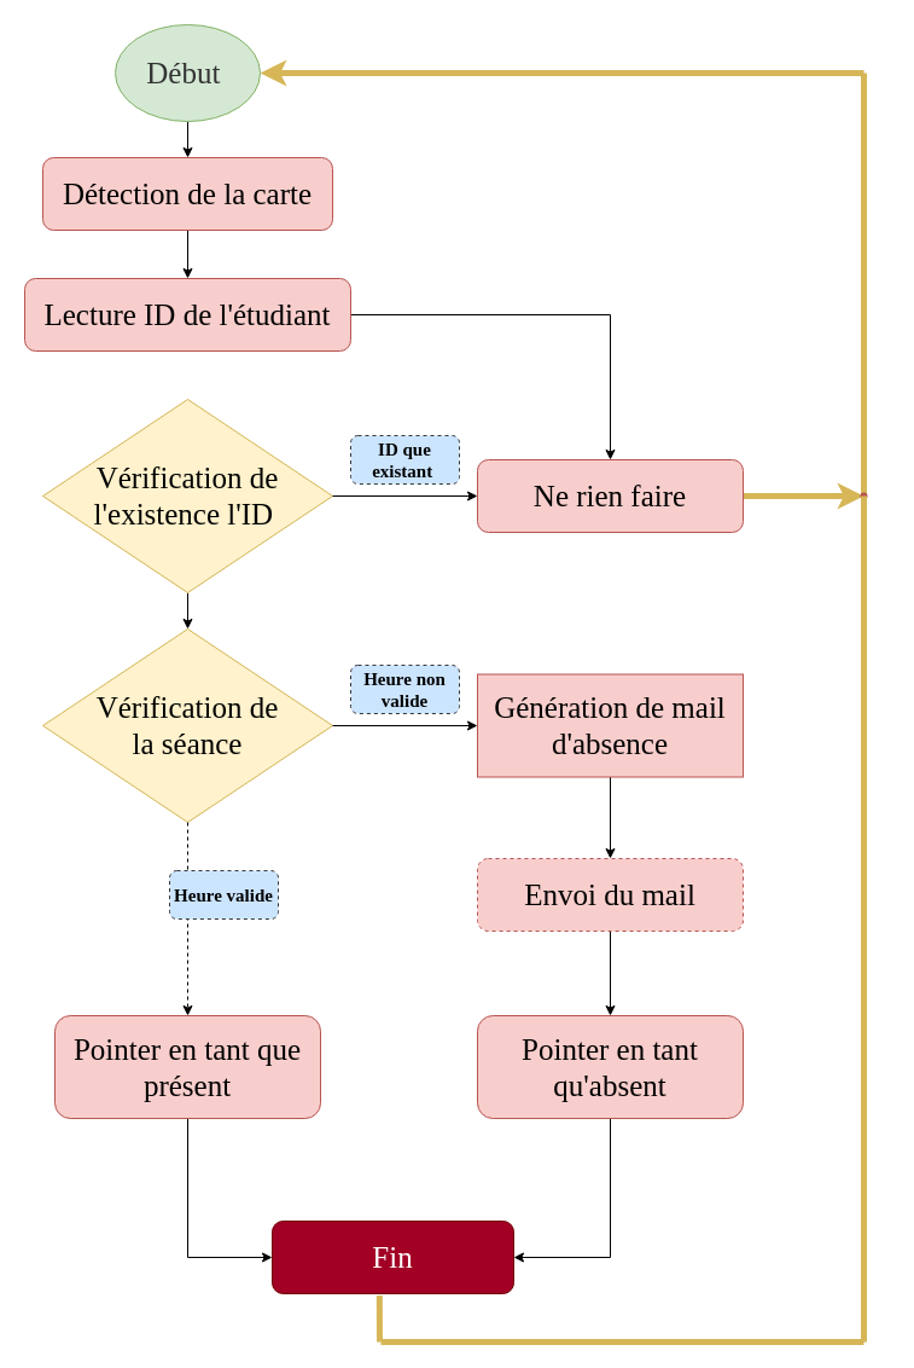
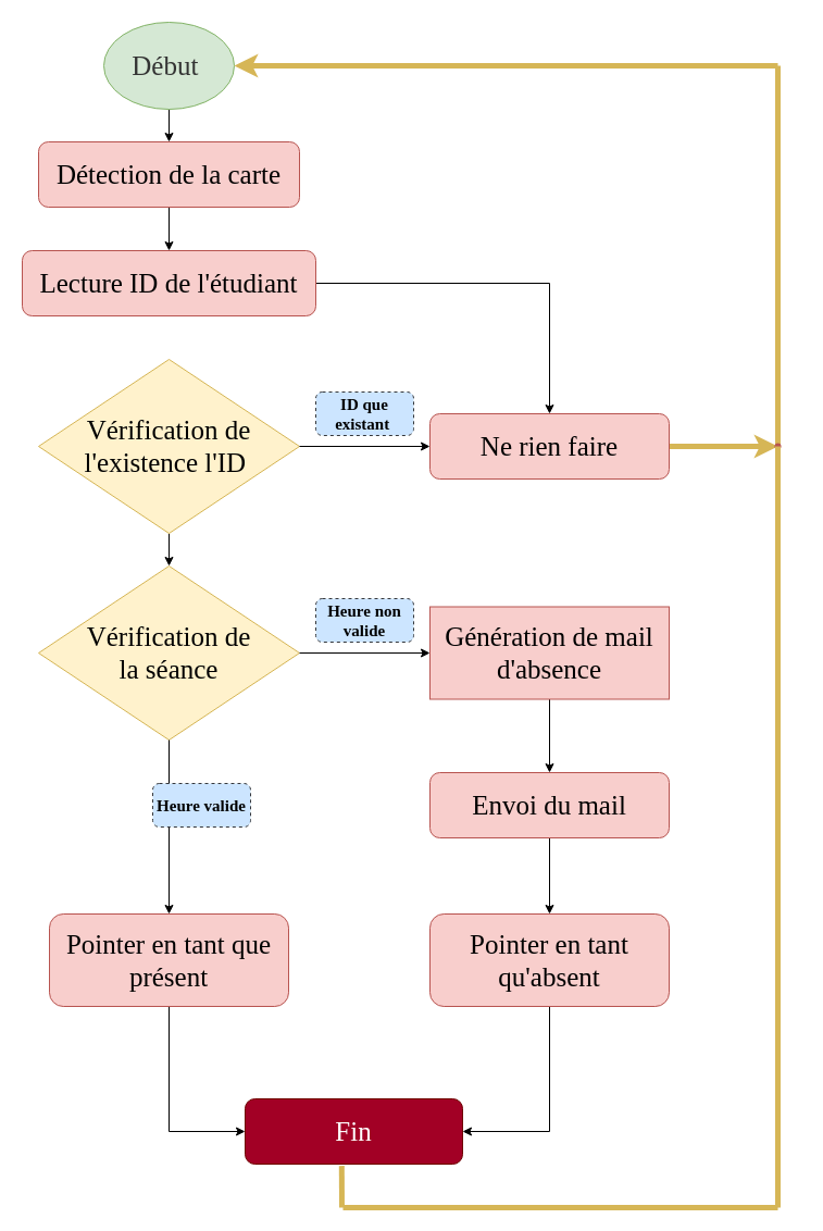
  <mxCell id="0" />
  <mxCell id="1" parent="0" />
  <mxCell id="2" value="" style="edgeStyle=orthogonalEdgeStyle;rounded=0;orthogonalLoop=1;jettySize=auto;html=1;fontFamily=Times New Roman;fontSize=25;fontColor=#333333;" edge="1" parent="1" source="3" target="5"><mxGeometry relative="1" as="geometry" /></mxCell>
  <mxCell id="3" value="&lt;font color=&quot;#333333&quot; style=&quot;font-size: 25px;&quot; face=&quot;Times New Roman&quot;&gt;Début&amp;nbsp;&lt;/font&gt;" style="ellipse;whiteSpace=wrap;html=1;fillColor=#d5e8d4;strokeColor=#82b366;" vertex="1" parent="1"><mxGeometry x="95" y="20" width="120" height="80" as="geometry" /></mxCell>
  <mxCell id="4" value="" style="edgeStyle=orthogonalEdgeStyle;rounded=0;orthogonalLoop=1;jettySize=auto;html=1;fontFamily=Times New Roman;fontSize=25;fontColor=#333333;" edge="1" parent="1" source="5" target="7"><mxGeometry relative="1" as="geometry" /></mxCell>
  <mxCell id="5" value="&lt;font style=&quot;font-size: 25px;&quot;&gt;Détection de la carte&lt;/font&gt;" style="rounded=1;whiteSpace=wrap;html=1;labelBorderColor=none;fontFamily=Times New Roman;fontSize=17;fillColor=#f8cecc;strokeColor=#b85450;" vertex="1" parent="1"><mxGeometry x="35" y="130" width="240" height="60" as="geometry" /></mxCell>
  <mxCell id="6" value="" style="edgeStyle=orthogonalEdgeStyle;rounded=0;orthogonalLoop=1;jettySize=auto;html=1;fontFamily=Times New Roman;fontSize=25;fontColor=#333333;" edge="1" parent="1" source="7" target="12"><mxGeometry relative="1" as="geometry" /></mxCell>
  <mxCell id="7" value="&lt;font style=&quot;font-size: 25px;&quot;&gt;Lecture ID de l'étudiant&lt;/font&gt;" style="rounded=1;whiteSpace=wrap;html=1;labelBorderColor=none;fontFamily=Times New Roman;fontSize=17;fillColor=#f8cecc;strokeColor=#b85450;" vertex="1" parent="1"><mxGeometry x="20" y="230" width="270" height="60" as="geometry" /></mxCell>
  <mxCell id="8" value="" style="edgeStyle=orthogonalEdgeStyle;rounded=0;orthogonalLoop=1;jettySize=auto;html=1;fontFamily=Times New Roman;fontSize=25;fontColor=#333333;" edge="1" parent="1" source="9" target="10"><mxGeometry relative="1" as="geometry" /></mxCell>
  <mxCell id="9" value="Vérification de l'existence l'ID&amp;nbsp;" style="rhombus;whiteSpace=wrap;html=1;labelBorderColor=none;fontFamily=Times New Roman;fontSize=25;fillColor=#fff2cc;strokeColor=#d6b656;" vertex="1" parent="1"><mxGeometry x="35" y="330" width="240" height="160" as="geometry" /></mxCell>
  <mxCell id="10" value="Vérification de &lt;br&gt;la séance" style="rhombus;whiteSpace=wrap;html=1;labelBorderColor=none;fontFamily=Times New Roman;fontSize=25;fillColor=#fff2cc;strokeColor=#d6b656;" vertex="1" parent="1"><mxGeometry x="35" y="520" width="240" height="160" as="geometry" /></mxCell>
  <mxCell id="11" value="" style="edgeStyle=orthogonalEdgeStyle;rounded=0;orthogonalLoop=1;jettySize=auto;html=1;fontFamily=Times New Roman;fontSize=15;fontColor=#333333;strokeWidth=5;fillColor=#fff2cc;strokeColor=#d6b656;" edge="1" parent="1" source="12" target="32"><mxGeometry relative="1" as="geometry" /></mxCell>
  <mxCell id="12" value="&lt;font style=&quot;font-size: 25px;&quot;&gt;Ne rien faire&lt;/font&gt;" style="rounded=1;whiteSpace=wrap;html=1;labelBorderColor=none;fontFamily=Times New Roman;fontSize=17;fillColor=#f8cecc;strokeColor=#b85450;" vertex="1" parent="1"><mxGeometry x="395" y="380" width="220" height="60" as="geometry" /></mxCell>
  <mxCell id="13" value="" style="edgeStyle=orthogonalEdgeStyle;rounded=0;orthogonalLoop=1;jettySize=auto;html=1;fontFamily=Times New Roman;fontSize=25;fontColor=#333333;" edge="1" parent="1" source="14" target="16"><mxGeometry relative="1" as="geometry" /></mxCell>
  <mxCell id="14" value="&lt;font style=&quot;font-size: 25px;&quot;&gt;Génération de mail d'absence&lt;/font&gt;" style="whiteSpace=wrap;html=1;labelBorderColor=none;fontFamily=Times New Roman;fontSize=17;fillColor=#f8cecc;strokeColor=#b85450;rounded=0;" vertex="1" parent="1"><mxGeometry x="395" y="557.5" width="220" height="85" as="geometry" /></mxCell>
  <mxCell id="15" value="" style="edgeStyle=orthogonalEdgeStyle;rounded=0;orthogonalLoop=1;jettySize=auto;html=1;fontFamily=Times New Roman;fontSize=25;fontColor=#333333;" edge="1" parent="1" source="16" target="18"><mxGeometry relative="1" as="geometry" /></mxCell>
- <mxCell id="16" value="&lt;font style=&quot;font-size: 25px;&quot;&gt;Envoi du mail&lt;/font&gt;" style="rounded=1;whiteSpace=wrap;html=1;labelBorderColor=none;fontFamily=Times New Roman;fontSize=17;fillColor=#f8cecc;strokeColor=#b85450;dashed=1;" vertex="1" parent="1"><mxGeometry x="395" y="710" width="220" height="60" as="geometry" /></mxCell>
+ <mxCell id="16" value="&lt;font style=&quot;font-size: 25px;&quot;&gt;Envoi du mail&lt;/font&gt;" style="rounded=1;whiteSpace=wrap;html=1;labelBorderColor=none;fontFamily=Times New Roman;fontSize=17;fillColor=#f8cecc;strokeColor=#b85450;" vertex="1" parent="1"><mxGeometry x="395" y="710" width="220" height="60" as="geometry" /></mxCell>
  <mxCell id="17" style="edgeStyle=orthogonalEdgeStyle;rounded=0;orthogonalLoop=1;jettySize=auto;html=1;entryX=1;entryY=0.5;entryDx=0;entryDy=0;fontFamily=Times New Roman;fontSize=25;fontColor=#333333;" edge="1" parent="1" source="18" target="21"><mxGeometry relative="1" as="geometry" /></mxCell>
  <mxCell id="18" value="&lt;font style=&quot;font-size: 25px;&quot;&gt;Pointer en tant qu'absent&lt;/font&gt;" style="rounded=1;whiteSpace=wrap;html=1;labelBorderColor=none;fontFamily=Times New Roman;fontSize=17;fillColor=#f8cecc;strokeColor=#b85450;" vertex="1" parent="1"><mxGeometry x="395" y="840" width="220" height="85" as="geometry" /></mxCell>
  <mxCell id="19" style="edgeStyle=orthogonalEdgeStyle;rounded=0;orthogonalLoop=1;jettySize=auto;html=1;entryX=0;entryY=0.5;entryDx=0;entryDy=0;fontFamily=Times New Roman;fontSize=25;fontColor=#333333;" edge="1" parent="1" source="20" target="21"><mxGeometry relative="1" as="geometry" /></mxCell>
  <mxCell id="20" value="&lt;font style=&quot;font-size: 25px;&quot;&gt;Pointer en tant que présent&lt;/font&gt;" style="rounded=1;whiteSpace=wrap;html=1;labelBorderColor=none;fontFamily=Times New Roman;fontSize=17;fillColor=#f8cecc;strokeColor=#b85450;" vertex="1" parent="1"><mxGeometry x="45" y="840" width="220" height="85" as="geometry" /></mxCell>
  <mxCell id="21" value="&lt;font style=&quot;font-size: 25px;&quot;&gt;Fin&lt;/font&gt;" style="rounded=1;whiteSpace=wrap;html=1;labelBorderColor=none;fontFamily=Times New Roman;fontSize=17;fillColor=#a20025;strokeColor=#6F0000;fontColor=#ffffff;" vertex="1" parent="1"><mxGeometry x="225" y="1010" width="200" height="60" as="geometry" /></mxCell>
  <mxCell id="22" value="" style="endArrow=classic;html=1;rounded=0;fontFamily=Times New Roman;fontSize=25;fontColor=#333333;entryX=0;entryY=0.5;entryDx=0;entryDy=0;" edge="1" parent="1" target="12"><mxGeometry width="50" height="50" relative="1" as="geometry"><mxPoint x="275" y="410" as="sourcePoint" /><mxPoint x="215" y="500" as="targetPoint" /></mxGeometry></mxCell>
  <mxCell id="23" value="" style="endArrow=classic;html=1;rounded=0;fontFamily=Times New Roman;fontSize=25;fontColor=#333333;entryX=0;entryY=0.5;entryDx=0;entryDy=0;exitX=1;exitY=0.5;exitDx=0;exitDy=0;" edge="1" parent="1" source="10" target="14"><mxGeometry width="50" height="50" relative="1" as="geometry"><mxPoint x="165" y="550" as="sourcePoint" /><mxPoint x="215" y="500" as="targetPoint" /></mxGeometry></mxCell>
- <mxCell id="24" value="" style="endArrow=classic;html=1;rounded=0;fontFamily=Times New Roman;fontSize=25;fontColor=#333333;exitX=0.5;exitY=1;exitDx=0;exitDy=0;entryX=0.5;entryY=0;entryDx=0;entryDy=0;dashed=1;" edge="1" parent="1" source="10" target="20"><mxGeometry width="50" height="50" relative="1" as="geometry"><mxPoint x="165" y="810" as="sourcePoint" /><mxPoint x="215" y="760" as="targetPoint" /></mxGeometry></mxCell>
+ <mxCell id="24" value="" style="endArrow=classic;html=1;rounded=0;fontFamily=Times New Roman;fontSize=25;fontColor=#333333;exitX=0.5;exitY=1;exitDx=0;exitDy=0;entryX=0.5;entryY=0;entryDx=0;entryDy=0;" edge="1" parent="1" source="10" target="20"><mxGeometry width="50" height="50" relative="1" as="geometry"><mxPoint x="165" y="810" as="sourcePoint" /><mxPoint x="215" y="760" as="targetPoint" /></mxGeometry></mxCell>
  <mxCell id="25" value="" style="endArrow=none;html=1;rounded=0;fontFamily=Times New Roman;fontSize=25;fontColor=#333333;exitX=0.444;exitY=1.027;exitDx=0;exitDy=0;exitPerimeter=0;fillColor=#fff2cc;strokeColor=#d6b656;strokeWidth=5;" edge="1" parent="1" source="21"><mxGeometry width="50" height="50" relative="1" as="geometry"><mxPoint x="315" y="1110" as="sourcePoint" /><mxPoint x="314" y="1110" as="targetPoint" /></mxGeometry></mxCell>
  <mxCell id="26" value="" style="endArrow=none;html=1;rounded=0;fontFamily=Times New Roman;fontSize=25;fontColor=#333333;fillColor=#fff2cc;strokeColor=#d6b656;strokeWidth=5;" edge="1" parent="1"><mxGeometry width="50" height="50" relative="1" as="geometry"><mxPoint x="315" y="1110" as="sourcePoint" /><mxPoint x="715" y="1110" as="targetPoint" /></mxGeometry></mxCell>
  <mxCell id="27" value="" style="endArrow=none;html=1;rounded=0;fontFamily=Times New Roman;fontSize=25;fontColor=#333333;fillColor=#fff2cc;strokeColor=#d6b656;strokeWidth=5;startArrow=none;" edge="1" parent="1" source="32"><mxGeometry width="50" height="50" relative="1" as="geometry"><mxPoint x="715" y="1110" as="sourcePoint" /><mxPoint x="715" y="60" as="targetPoint" /></mxGeometry></mxCell>
  <mxCell id="28" value="" style="endArrow=classic;html=1;rounded=0;fontFamily=Times New Roman;fontSize=25;fontColor=#333333;entryX=1;entryY=0.5;entryDx=0;entryDy=0;fillColor=#fff2cc;strokeColor=#d6b656;strokeWidth=5;" edge="1" parent="1" target="3"><mxGeometry width="50" height="50" relative="1" as="geometry"><mxPoint x="715" y="60" as="sourcePoint" /><mxPoint x="375" y="470" as="targetPoint" /></mxGeometry></mxCell>
  <mxCell id="29" value="&lt;font style=&quot;font-size: 15px;&quot;&gt;ID que existant&amp;nbsp;&lt;/font&gt;" style="rounded=1;whiteSpace=wrap;html=1;labelBorderColor=none;fontFamily=Times New Roman;fontSize=15;fillColor=#cce5ff;strokeColor=#36393d;fontStyle=1;dashed=1;" vertex="1" parent="1"><mxGeometry x="290" y="360" width="90" height="40" as="geometry" /></mxCell>
  <mxCell id="30" value="Heure non valide" style="rounded=1;whiteSpace=wrap;html=1;labelBorderColor=none;fontFamily=Times New Roman;fontSize=15;fillColor=#cce5ff;strokeColor=#36393d;fontStyle=1;dashed=1;" vertex="1" parent="1"><mxGeometry x="290" y="550" width="90" height="40" as="geometry" /></mxCell>
  <mxCell id="31" value="Heure valide" style="rounded=1;whiteSpace=wrap;html=1;labelBorderColor=none;fontFamily=Times New Roman;fontSize=15;fillColor=#cce5ff;strokeColor=#36393d;fontStyle=1;dashed=1;" vertex="1" parent="1"><mxGeometry x="140" y="720" width="90" height="40" as="geometry" /></mxCell>
  <mxCell id="32" value="" style="shape=waypoint;sketch=0;size=6;pointerEvents=1;points=[];fillColor=#f8cecc;resizable=0;rotatable=0;perimeter=centerPerimeter;snapToPoint=1;fontSize=17;fontFamily=Times New Roman;strokeColor=#b85450;rounded=1;labelBorderColor=none;" vertex="1" parent="1"><mxGeometry x="695" y="390" width="40" height="40" as="geometry" /></mxCell>
  <mxCell id="33" value="" style="endArrow=none;html=1;rounded=0;fontFamily=Times New Roman;fontSize=25;fontColor=#333333;fillColor=#fff2cc;strokeColor=#d6b656;strokeWidth=5;" edge="1" parent="1" target="32"><mxGeometry width="50" height="50" relative="1" as="geometry"><mxPoint x="715" y="1110" as="sourcePoint" /><mxPoint x="715" y="60" as="targetPoint" /></mxGeometry></mxCell>
